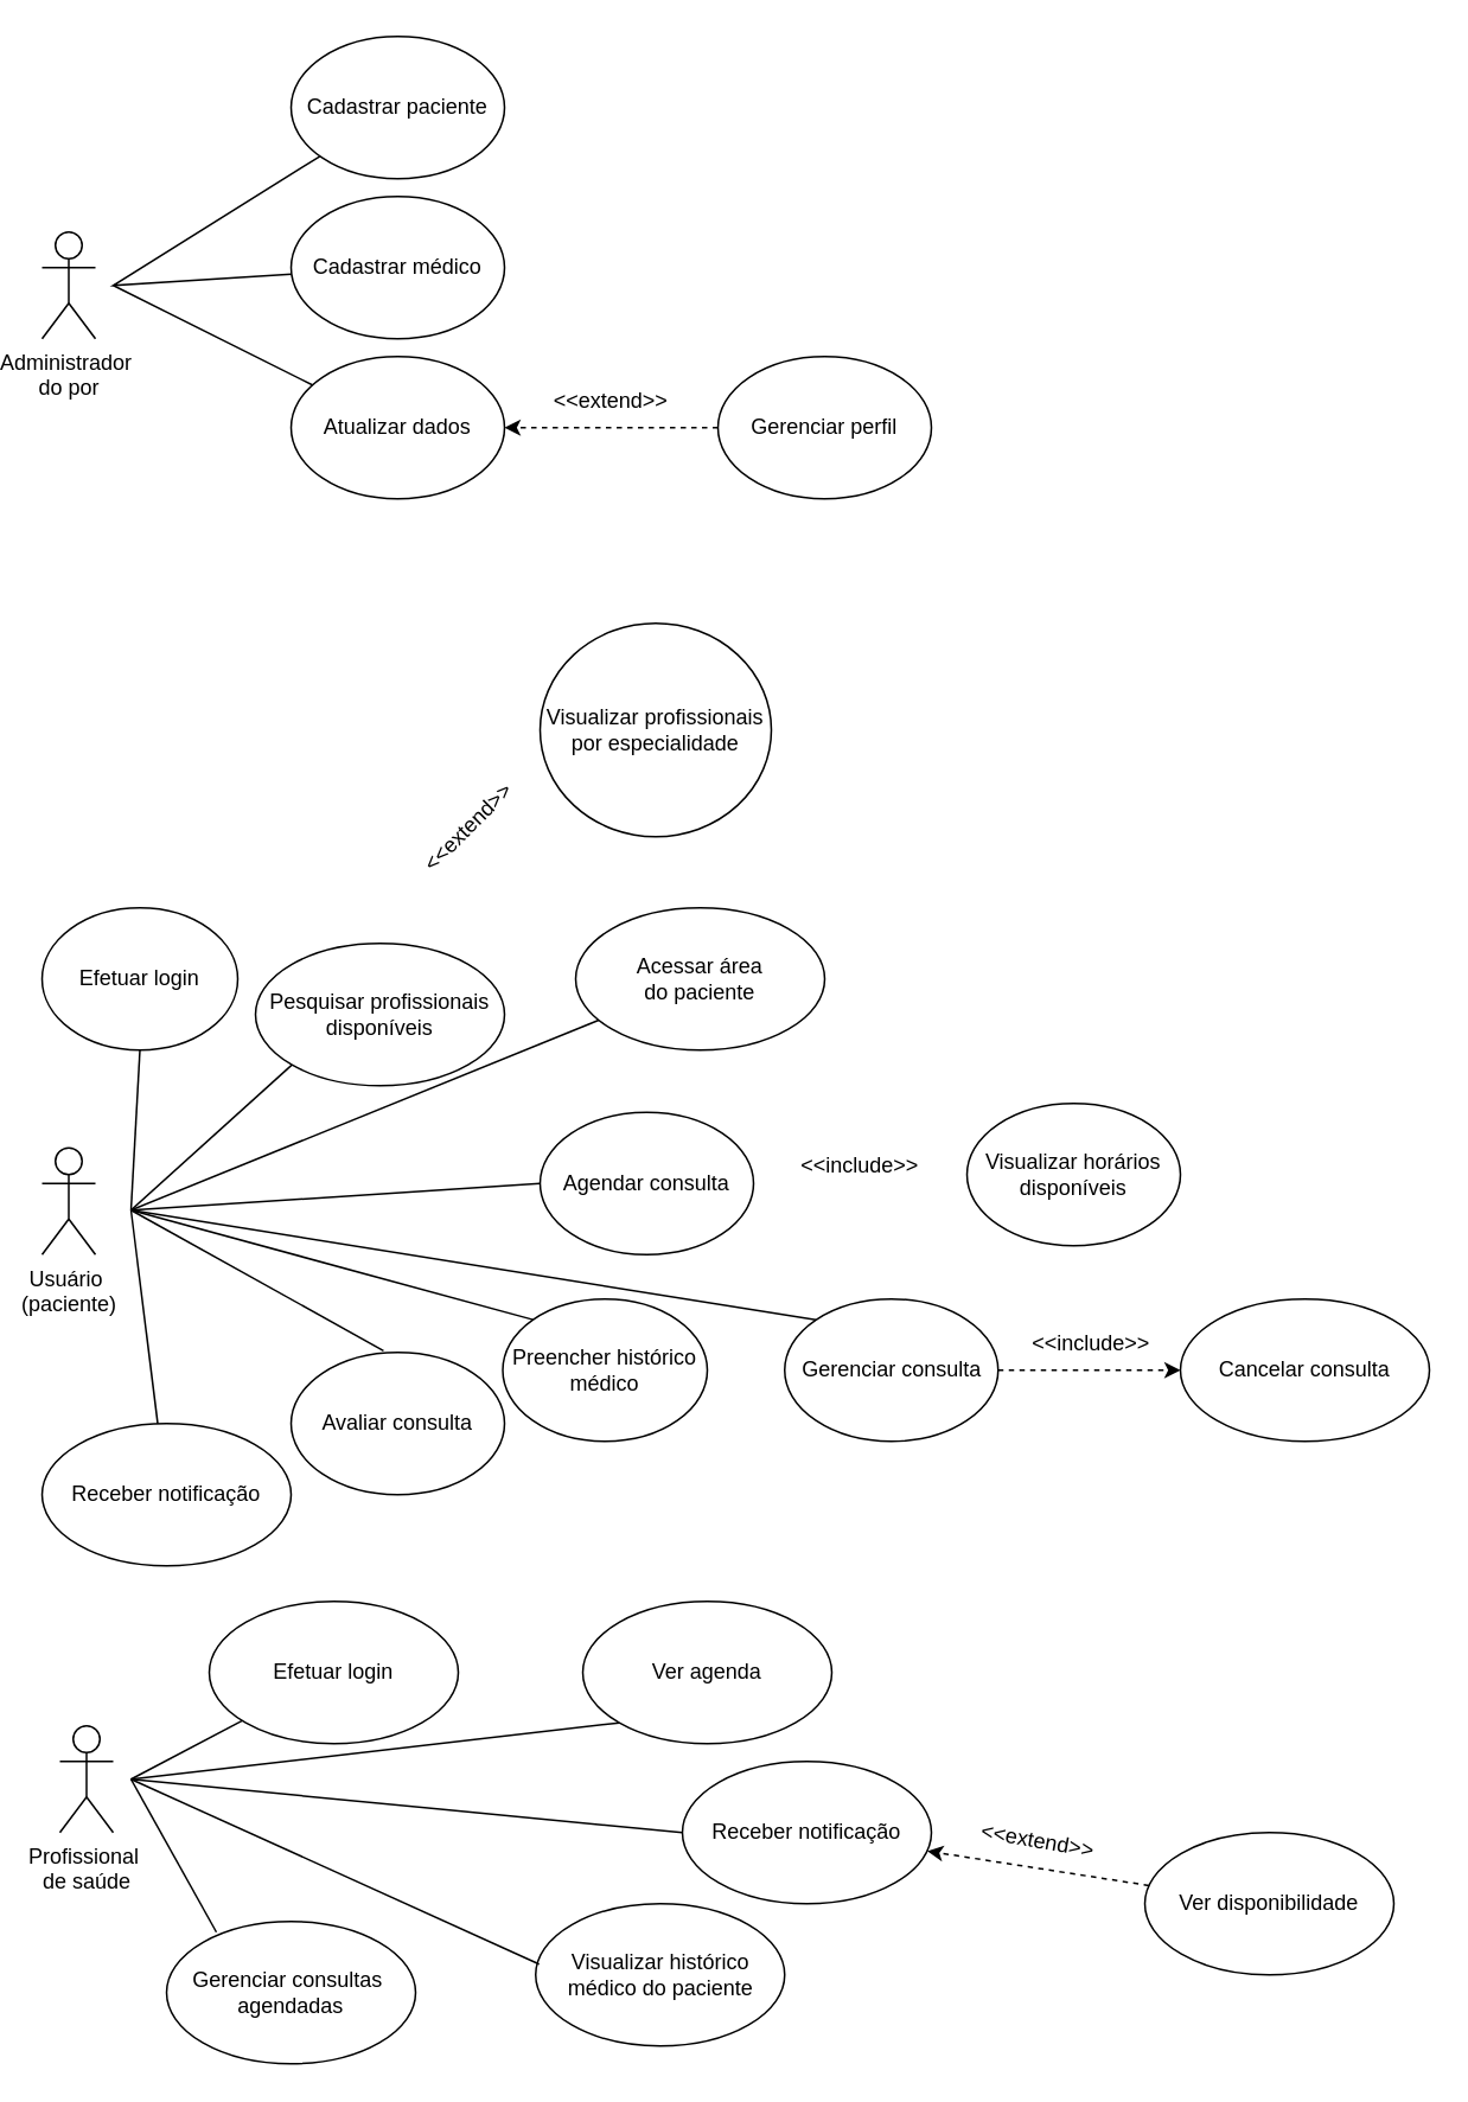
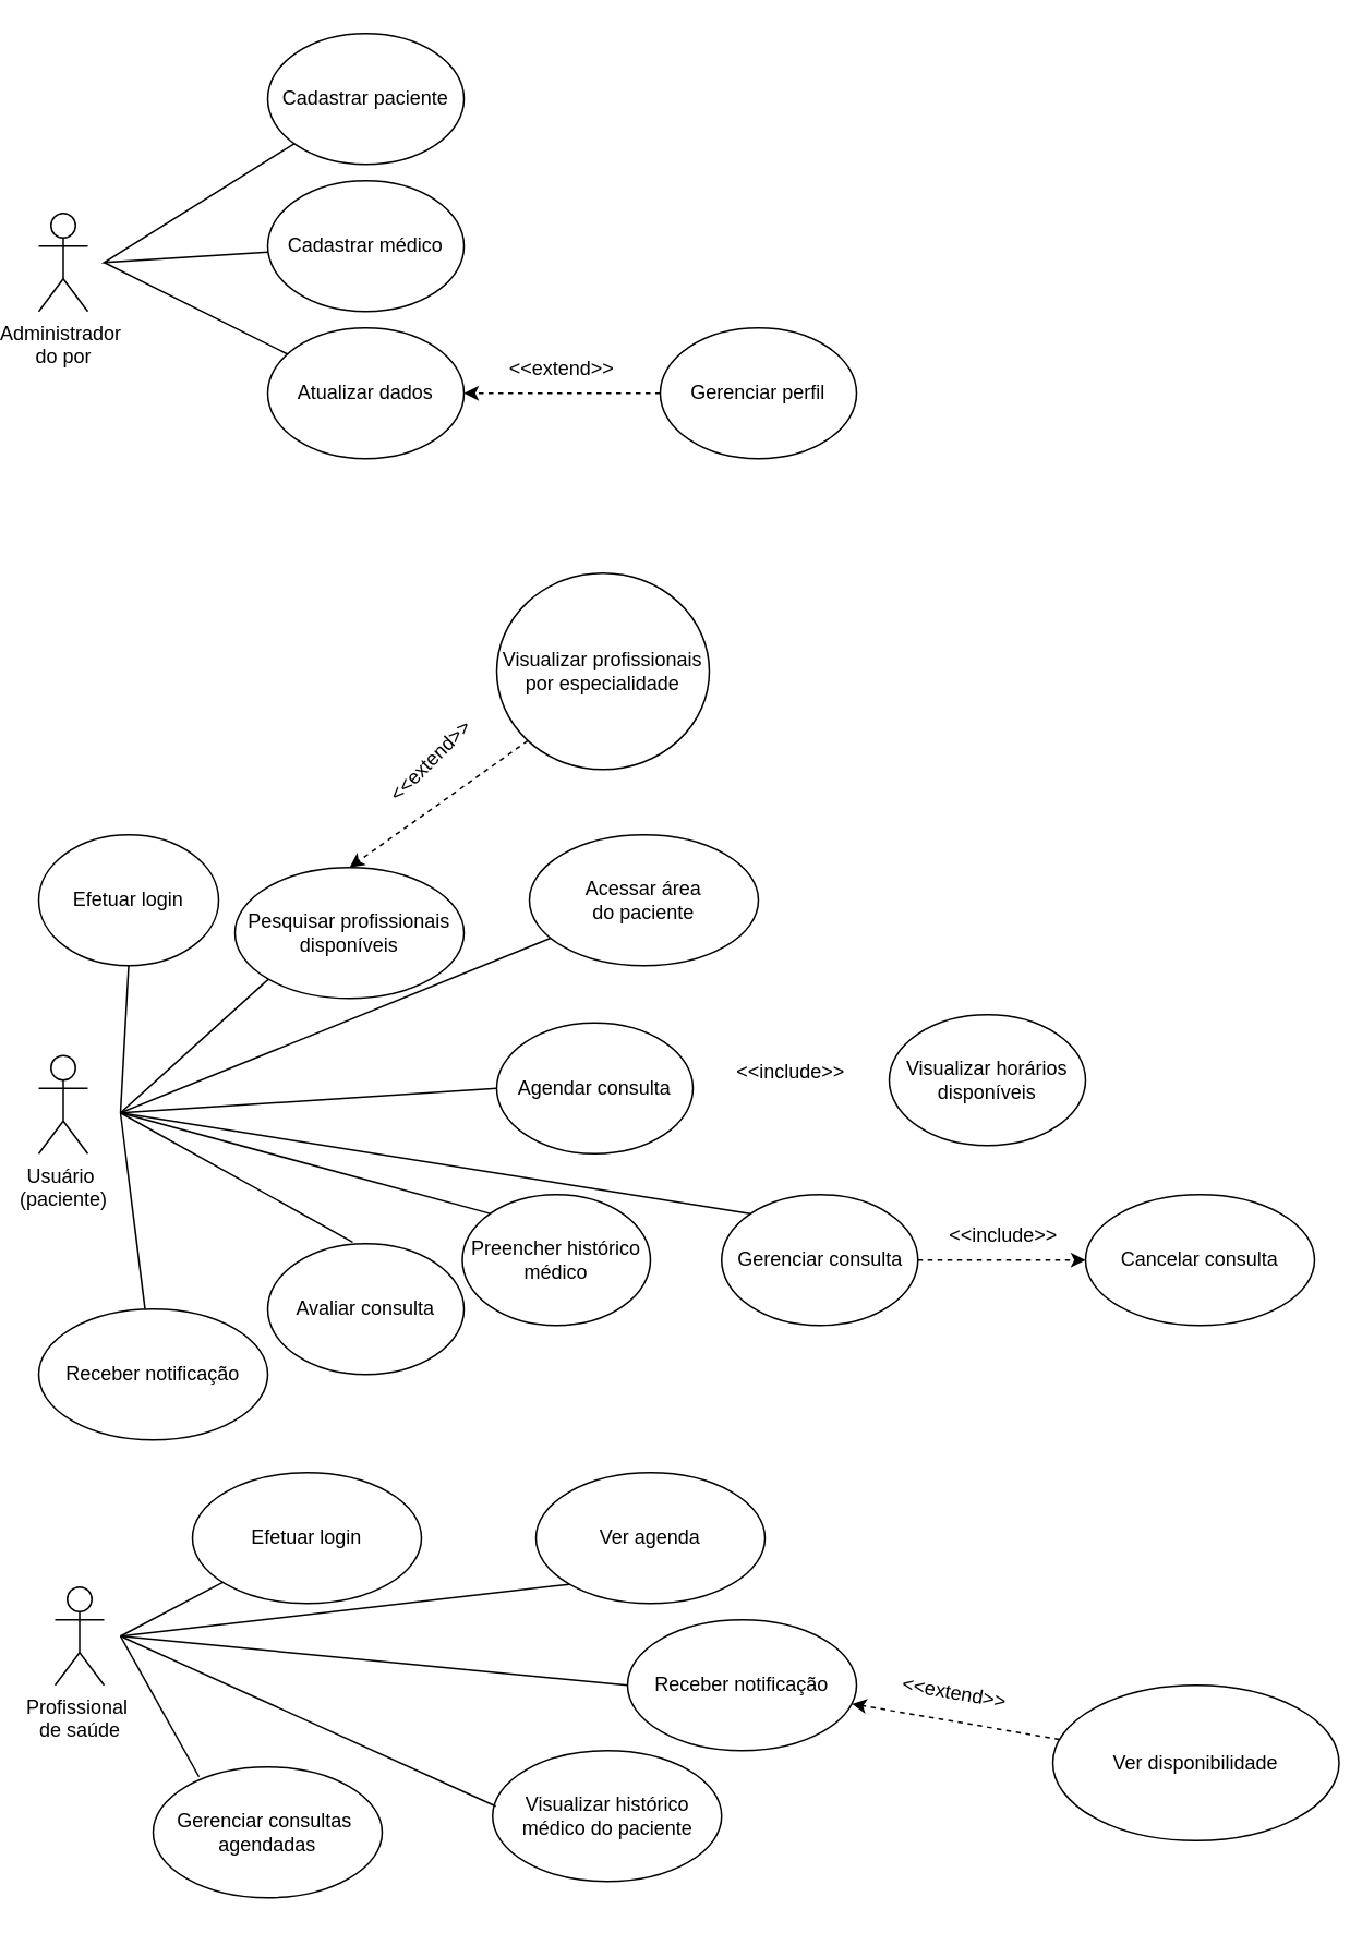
  <mxCell id="0" />
  <mxCell id="1" parent="0" />
  <mxCell id="2" value="&lt;div&gt;Usuário&amp;nbsp;&lt;/div&gt;&lt;div&gt;(paciente)&lt;/div&gt;" style="shape=umlActor;verticalLabelPosition=bottom;verticalAlign=top;html=1;outlineConnect=0;" parent="1" vertex="1"><mxGeometry x="20" y="645" width="30" height="60" as="geometry" /></mxCell>
  <mxCell id="3" value="Pesquisar profissionais disponíveis" style="ellipse;whiteSpace=wrap;html=1;" parent="1" vertex="1"><mxGeometry x="140" y="530" width="140" height="80" as="geometry" /></mxCell>
  <mxCell id="4" value="Visualizar horários disponíveis" style="ellipse;whiteSpace=wrap;html=1;" parent="1" vertex="1"><mxGeometry x="540" y="620" width="120" height="80" as="geometry" /></mxCell>
  <mxCell id="5" value="Agendar consulta" style="ellipse;whiteSpace=wrap;html=1;" parent="1" vertex="1"><mxGeometry x="300" y="625" width="120" height="80" as="geometry" /></mxCell>
  <mxCell id="6" value="Gerenciar consulta" style="ellipse;whiteSpace=wrap;html=1;" parent="1" vertex="1"><mxGeometry x="437.5" y="730" width="120" height="80" as="geometry" /></mxCell>
  <mxCell id="7" value="Cadastrar paciente" style="ellipse;whiteSpace=wrap;html=1;" parent="1" vertex="1"><mxGeometry x="160" y="20" width="120" height="80" as="geometry" /></mxCell>
  <mxCell id="8" value="Cadastrar médico" style="ellipse;whiteSpace=wrap;html=1;" parent="1" vertex="1"><mxGeometry x="160" y="110" width="120" height="80" as="geometry" /></mxCell>
  <mxCell id="9" value="Administrador&amp;nbsp;&lt;div&gt;do por&lt;/div&gt;" style="shape=umlActor;verticalLabelPosition=bottom;verticalAlign=top;html=1;outlineConnect=0;" parent="1" vertex="1"><mxGeometry x="20" y="130" width="30" height="60" as="geometry" /></mxCell>
  <mxCell id="10" value="" style="endArrow=none;html=1;rounded=0;" parent="1" source="8" target="7" edge="1"><mxGeometry width="50" height="50" relative="1" as="geometry"><mxPoint x="330" y="-160" as="sourcePoint" /><mxPoint x="380" y="-210" as="targetPoint" /><Array as="points"><mxPoint x="60" y="160" /></Array></mxGeometry></mxCell>
  <mxCell id="11" value="Acessar área&lt;div&gt;do paciente&lt;/div&gt;" style="ellipse;whiteSpace=wrap;html=1;" parent="1" vertex="1"><mxGeometry x="320" y="510" width="140" height="80" as="geometry" /></mxCell>
  <mxCell id="12" value="Receber notificação" style="ellipse;whiteSpace=wrap;html=1;" parent="1" vertex="1"><mxGeometry x="20" y="800" width="140" height="80" as="geometry" /></mxCell>
  <mxCell id="13" value="Avaliar consulta" style="ellipse;whiteSpace=wrap;html=1;" parent="1" vertex="1"><mxGeometry x="160" y="760" width="120" height="80" as="geometry" /></mxCell>
  <mxCell id="14" value="Profissional&amp;nbsp;&lt;div&gt;de saúde&lt;div&gt;&lt;br&gt;&lt;/div&gt;&lt;/div&gt;" style="shape=umlActor;verticalLabelPosition=bottom;verticalAlign=top;html=1;outlineConnect=0;" parent="1" vertex="1"><mxGeometry x="30" y="970" width="30" height="60" as="geometry" /></mxCell>
  <mxCell id="15" value="Cancelar consulta" style="ellipse;whiteSpace=wrap;html=1;" parent="1" vertex="1"><mxGeometry x="660" y="730" width="140" height="80" as="geometry" /></mxCell>
  <mxCell id="16" value="" style="endArrow=classic;html=1;rounded=0;dashed=1;exitX=1;exitY=0.5;exitDx=0;exitDy=0;entryX=0;entryY=0.5;entryDx=0;entryDy=0;" parent="1" source="6" target="15" edge="1"><mxGeometry width="50" height="50" relative="1" as="geometry"><mxPoint x="320" y="390" as="sourcePoint" /><mxPoint x="238" y="269" as="targetPoint" /></mxGeometry></mxCell>
  <mxCell id="17" value="&amp;lt;&amp;lt;include&amp;gt;&amp;gt;" style="text;html=1;align=center;verticalAlign=middle;whiteSpace=wrap;rounded=0;rotation=0;" parent="1" vertex="1"><mxGeometry x="580" y="740" width="60" height="30" as="geometry" /></mxCell>
  <mxCell id="18" value="Efetuar login" style="ellipse;whiteSpace=wrap;html=1;" parent="1" vertex="1"><mxGeometry x="114" y="900" width="140" height="80" as="geometry" /></mxCell>
  <mxCell id="19" value="" style="endArrow=none;html=1;rounded=0;" parent="1" source="18" edge="1"><mxGeometry width="50" height="50" relative="1" as="geometry"><mxPoint x="790" y="100" as="sourcePoint" /><mxPoint x="70" y="1000" as="targetPoint" /></mxGeometry></mxCell>
  <mxCell id="20" value="Efetuar login" style="ellipse;whiteSpace=wrap;html=1;" parent="1" vertex="1"><mxGeometry x="20" y="510" width="110" height="80" as="geometry" /></mxCell>
  <mxCell id="21" value="" style="endArrow=none;html=1;rounded=0;" parent="1" source="11" edge="1"><mxGeometry width="50" height="50" relative="1" as="geometry"><mxPoint x="130" y="100" as="sourcePoint" /><mxPoint x="70" y="680" as="targetPoint" /></mxGeometry></mxCell>
  <mxCell id="22" value="" style="endArrow=none;html=1;rounded=0;exitX=0.5;exitY=1;exitDx=0;exitDy=0;" parent="1" source="20" edge="1"><mxGeometry width="50" height="50" relative="1" as="geometry"><mxPoint x="130" y="100" as="sourcePoint" /><mxPoint x="70" y="680" as="targetPoint" /></mxGeometry></mxCell>
  <mxCell id="23" value="Preencher histórico médico" style="ellipse;whiteSpace=wrap;html=1;" parent="1" vertex="1"><mxGeometry x="279" y="730" width="115" height="80" as="geometry" /></mxCell>
  <mxCell id="24" value="Visualizar profissionais por especialidade" style="ellipse;whiteSpace=wrap;html=1;" parent="1" vertex="1"><mxGeometry x="300" y="350" width="130" height="120" as="geometry" /></mxCell>
+ <mxCell id="25" value="" style="endArrow=classic;html=1;rounded=0;dashed=1;entryX=0.5;entryY=0;entryDx=0;entryDy=0;exitX=0;exitY=1;exitDx=0;exitDy=0;" parent="1" source="24" target="3" edge="1"><mxGeometry width="50" height="50" relative="1" as="geometry"><mxPoint x="380" y="460" as="sourcePoint" /><mxPoint x="270" y="200" as="targetPoint" /></mxGeometry></mxCell>
  <mxCell id="26" value="&amp;lt;&amp;lt;extend&amp;gt;&amp;gt;" style="text;html=1;align=center;verticalAlign=middle;whiteSpace=wrap;rounded=0;rotation=-45;" parent="1" vertex="1"><mxGeometry x="230" y="450" width="60" height="30" as="geometry" /></mxCell>
  <mxCell id="27" value="Gerenciar consultas&amp;nbsp;&lt;div&gt;agendadas&lt;/div&gt;" style="ellipse;whiteSpace=wrap;html=1;" parent="1" vertex="1"><mxGeometry x="90" y="1080" width="140" height="80" as="geometry" /></mxCell>
  <mxCell id="28" value="Visualizar histórico médico do paciente" style="ellipse;whiteSpace=wrap;html=1;" parent="1" vertex="1"><mxGeometry x="297.5" y="1070" width="140" height="80" as="geometry" /></mxCell>
  <mxCell id="29" value="Atualizar dados" style="ellipse;whiteSpace=wrap;html=1;" parent="1" vertex="1"><mxGeometry x="160" y="200" width="120" height="80" as="geometry" /></mxCell>
  <mxCell id="30" value="" style="endArrow=none;html=1;rounded=0;" parent="1" target="29" edge="1"><mxGeometry width="50" height="50" relative="1" as="geometry"><mxPoint x="60" y="160" as="sourcePoint" /><mxPoint x="420" y="420" as="targetPoint" /></mxGeometry></mxCell>
  <mxCell id="31" value="Gerenciar perfil" style="ellipse;whiteSpace=wrap;html=1;" parent="1" vertex="1"><mxGeometry x="400" y="200" width="120" height="80" as="geometry" /></mxCell>
  <mxCell id="32" value="" style="endArrow=classic;html=1;rounded=0;dashed=1;entryX=1;entryY=0.5;entryDx=0;entryDy=0;exitX=0;exitY=0.5;exitDx=0;exitDy=0;" parent="1" source="31" target="29" edge="1"><mxGeometry width="50" height="50" relative="1" as="geometry"><mxPoint x="400" y="240" as="sourcePoint" /><mxPoint x="314" y="308" as="targetPoint" /></mxGeometry></mxCell>
  <mxCell id="33" value="&amp;lt;&amp;lt;extend&amp;gt;&amp;gt;" style="text;html=1;align=center;verticalAlign=middle;whiteSpace=wrap;rounded=0;rotation=0;" parent="1" vertex="1"><mxGeometry x="310" y="210" width="60" height="30" as="geometry" /></mxCell>
  <mxCell id="34" value="" style="endArrow=none;html=1;rounded=0;exitX=0;exitY=1;exitDx=0;exitDy=0;" parent="1" source="3" edge="1"><mxGeometry width="50" height="50" relative="1" as="geometry"><mxPoint x="145" y="540" as="sourcePoint" /><mxPoint x="70" y="680" as="targetPoint" /></mxGeometry></mxCell>
  <mxCell id="35" value="" style="endArrow=none;html=1;rounded=0;exitX=0;exitY=0.5;exitDx=0;exitDy=0;" parent="1" source="5" edge="1"><mxGeometry width="50" height="50" relative="1" as="geometry"><mxPoint x="292" y="670" as="sourcePoint" /><mxPoint x="70" y="680" as="targetPoint" /></mxGeometry></mxCell>
  <mxCell id="36" value="" style="endArrow=none;html=1;rounded=0;exitX=0;exitY=0;exitDx=0;exitDy=0;" parent="1" source="6" edge="1"><mxGeometry width="50" height="50" relative="1" as="geometry"><mxPoint x="344" y="685" as="sourcePoint" /><mxPoint x="70" y="680" as="targetPoint" /></mxGeometry></mxCell>
  <mxCell id="37" value="" style="endArrow=none;html=1;rounded=0;exitX=0;exitY=0;exitDx=0;exitDy=0;" parent="1" source="23" edge="1"><mxGeometry width="50" height="50" relative="1" as="geometry"><mxPoint x="465" y="752" as="sourcePoint" /><mxPoint x="70" y="680" as="targetPoint" /></mxGeometry></mxCell>
  <mxCell id="38" value="" style="endArrow=none;html=1;rounded=0;exitX=0.433;exitY=-0.012;exitDx=0;exitDy=0;exitPerimeter=0;" parent="1" source="13" edge="1"><mxGeometry width="50" height="50" relative="1" as="geometry"><mxPoint x="292" y="762" as="sourcePoint" /><mxPoint x="70" y="680" as="targetPoint" /></mxGeometry></mxCell>
  <mxCell id="39" value="" style="endArrow=none;html=1;rounded=0;" parent="1" source="12" edge="1"><mxGeometry width="50" height="50" relative="1" as="geometry"><mxPoint x="302" y="772" as="sourcePoint" /><mxPoint x="70" y="680" as="targetPoint" /></mxGeometry></mxCell>
  <mxCell id="40" value="Ver agenda" style="ellipse;whiteSpace=wrap;html=1;" parent="1" vertex="1"><mxGeometry x="324" y="900" width="140" height="80" as="geometry" /></mxCell>
  <mxCell id="41" value="" style="endArrow=none;html=1;rounded=0;exitX=0.2;exitY=0.075;exitDx=0;exitDy=0;exitPerimeter=0;" parent="1" source="27" edge="1"><mxGeometry width="50" height="50" relative="1" as="geometry"><mxPoint x="190" y="1010" as="sourcePoint" /><mxPoint x="70" y="1000" as="targetPoint" /></mxGeometry></mxCell>
  <mxCell id="42" value="" style="endArrow=none;html=1;rounded=0;exitX=0.014;exitY=0.425;exitDx=0;exitDy=0;exitPerimeter=0;" parent="1" source="28" edge="1"><mxGeometry width="50" height="50" relative="1" as="geometry"><mxPoint x="200" y="1020" as="sourcePoint" /><mxPoint x="70" y="1000" as="targetPoint" /></mxGeometry></mxCell>
  <mxCell id="43" value="" style="endArrow=none;html=1;rounded=0;exitX=0;exitY=1;exitDx=0;exitDy=0;" parent="1" source="40" edge="1"><mxGeometry width="50" height="50" relative="1" as="geometry"><mxPoint x="210" y="1030" as="sourcePoint" /><mxPoint x="70" y="1000" as="targetPoint" /></mxGeometry></mxCell>
  <mxCell id="44" value="Receber notificação" style="ellipse;whiteSpace=wrap;html=1;" parent="1" vertex="1"><mxGeometry x="380" y="990" width="140" height="80" as="geometry" /></mxCell>
  <mxCell id="45" value="" style="endArrow=none;html=1;rounded=0;exitX=0;exitY=0.5;exitDx=0;exitDy=0;" parent="1" source="44" edge="1"><mxGeometry width="50" height="50" relative="1" as="geometry"><mxPoint x="278" y="1124" as="sourcePoint" /><mxPoint x="70" y="1000" as="targetPoint" /></mxGeometry></mxCell>
- <mxCell id="46" value="Ver disponibilidade" style="ellipse;whiteSpace=wrap;html=1;" parent="1" vertex="1"><mxGeometry x="640" y="1030" width="140" height="80" as="geometry" /></mxCell>
+ <mxCell id="46" value="Ver disponibilidade" style="ellipse;whiteSpace=wrap;html=1;" parent="1" vertex="1"><mxGeometry x="640" y="1030" width="175" height="95" as="geometry" /></mxCell>
  <mxCell id="47" value="" style="endArrow=classic;html=1;rounded=0;dashed=1;" parent="1" source="46" target="44" edge="1"><mxGeometry width="50" height="50" relative="1" as="geometry"><mxPoint x="520" y="999.5" as="sourcePoint" /><mxPoint x="622" y="999.5" as="targetPoint" /></mxGeometry></mxCell>
  <mxCell id="48" value="&amp;lt;&amp;lt;extend&amp;gt;&amp;gt;" style="text;html=1;align=center;verticalAlign=middle;whiteSpace=wrap;rounded=0;rotation=10;" parent="1" vertex="1"><mxGeometry x="550" y="1020" width="60" height="30" as="geometry" /></mxCell>
  <mxCell id="49" value="&amp;lt;&amp;lt;include&amp;gt;&amp;gt;" style="text;html=1;align=center;verticalAlign=middle;whiteSpace=wrap;rounded=0;rotation=0;" parent="1" vertex="1"><mxGeometry x="450" y="640" width="60" height="30" as="geometry" /></mxCell>
